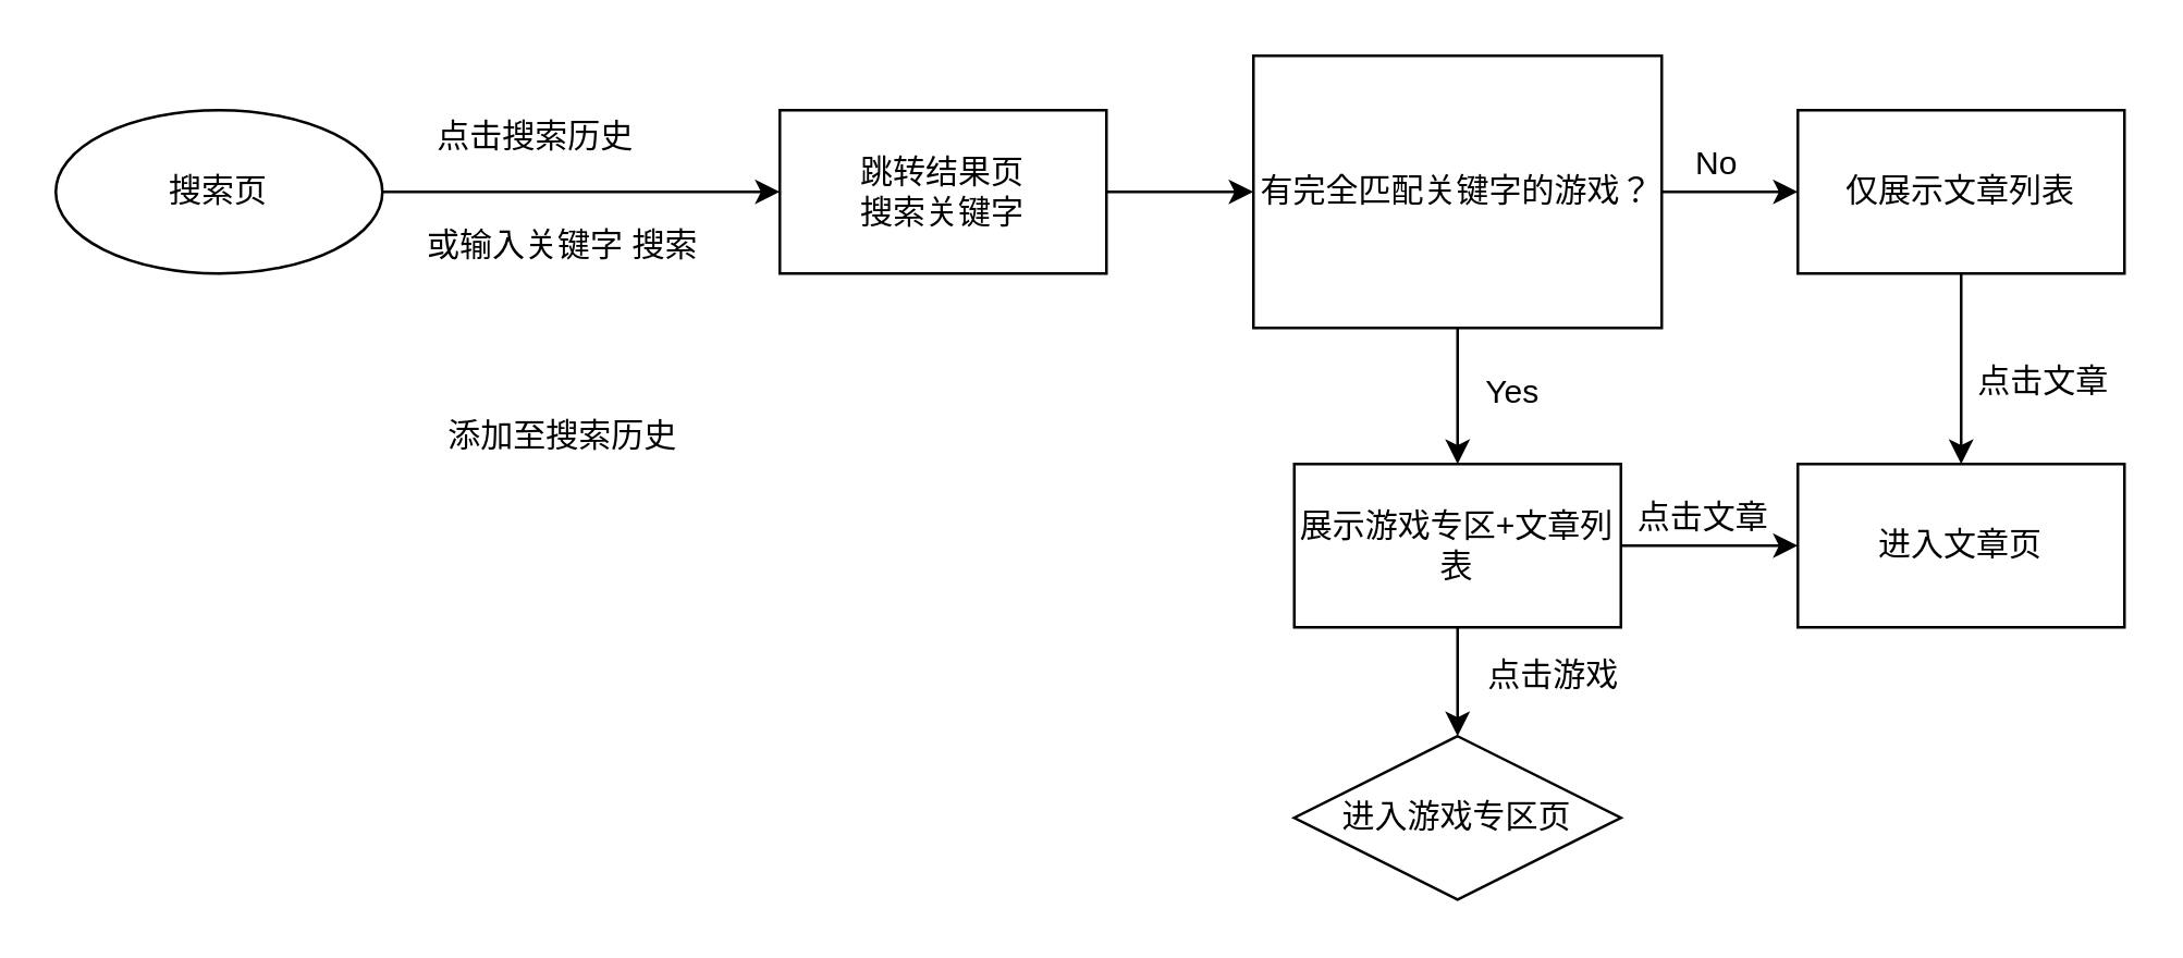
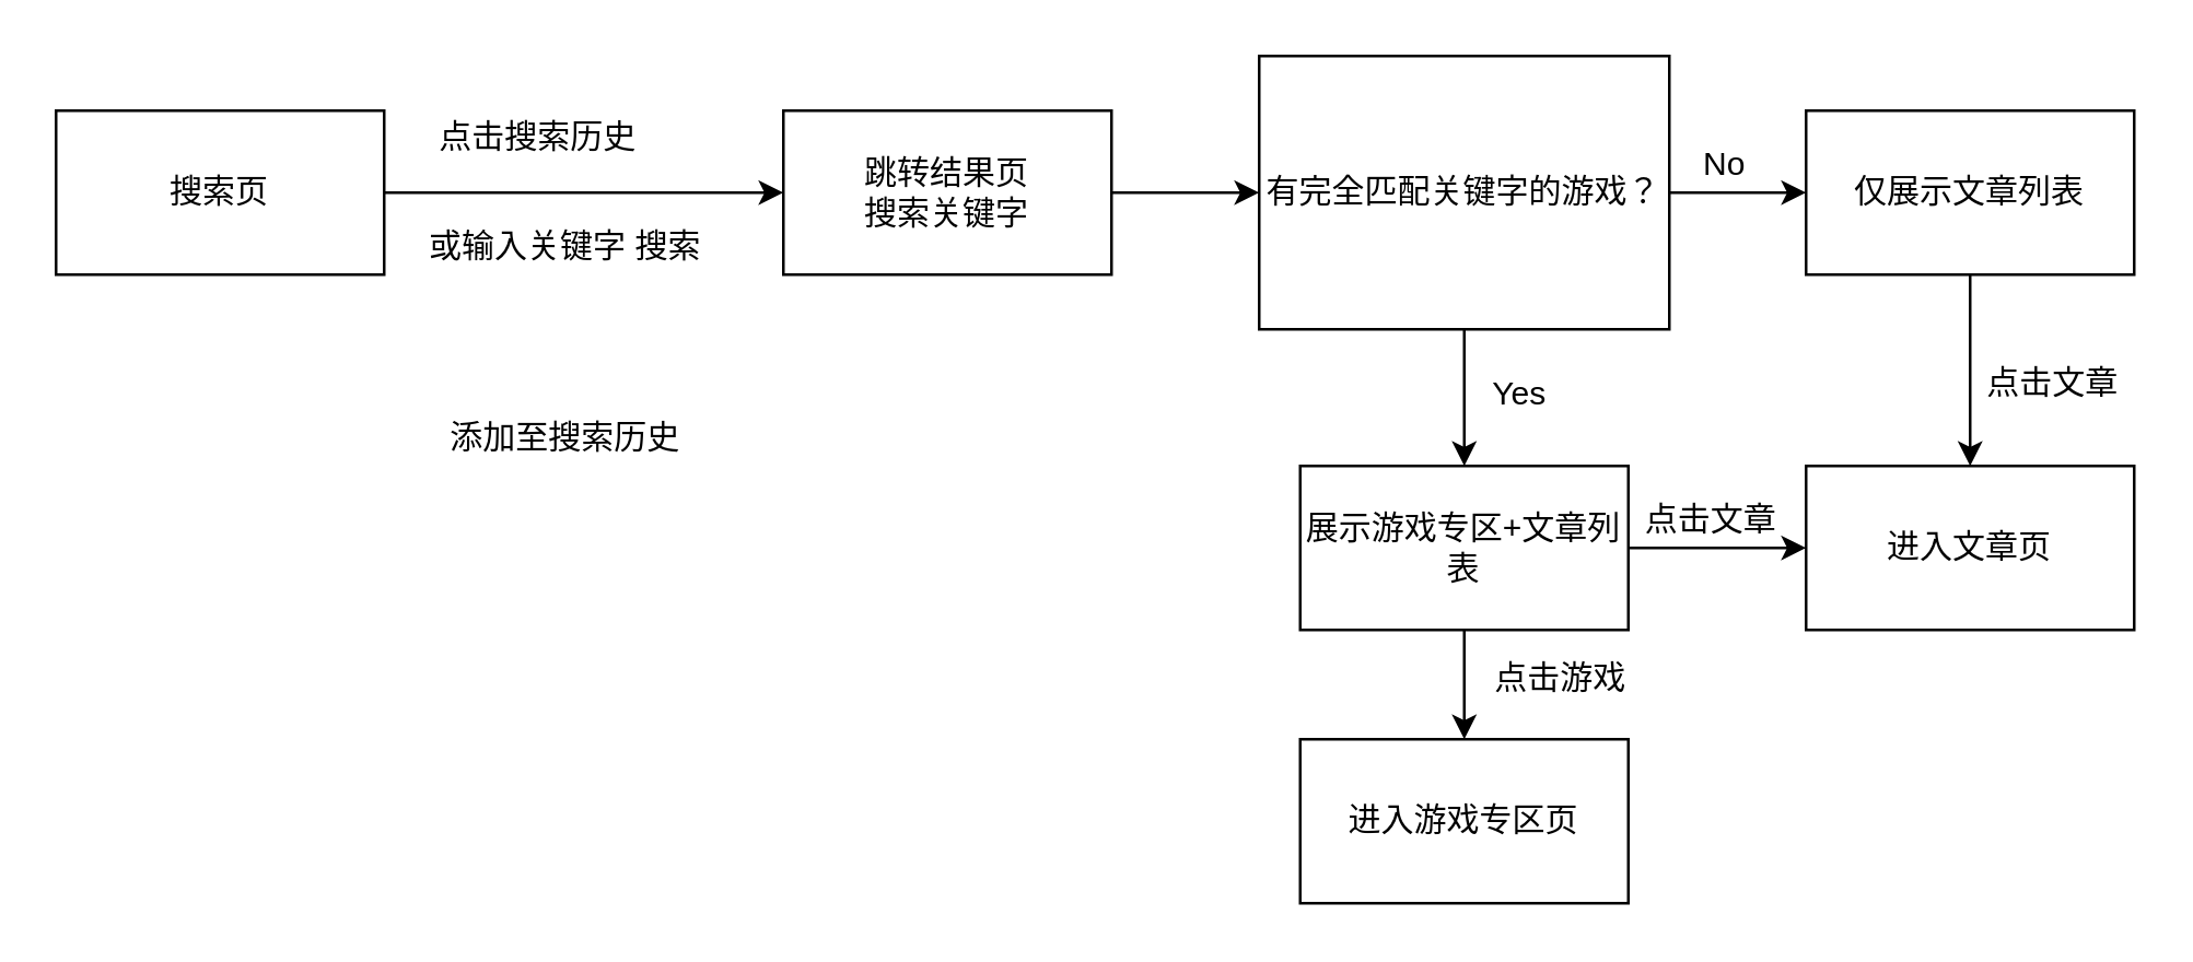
  <mxCell id="0" />
  <mxCell id="1" parent="0" />
  <mxCell id="2" value="" style="edgeStyle=orthogonalEdgeStyle;rounded=0;orthogonalLoop=1;jettySize=auto;html=1;" edge="1" parent="1" source="3" target="5"><mxGeometry relative="1" as="geometry" /></mxCell>
- <mxCell id="3" value="搜索页" style="ellipse;whiteSpace=wrap;html=1;" vertex="1" parent="1"><mxGeometry y="40" width="120" height="60" as="geometry" x="20" /></mxCell>
+ <mxCell id="3" value="搜索页" style="rounded=0;whiteSpace=wrap;html=1;" vertex="1" parent="1"><mxGeometry y="40" width="120" height="60" as="geometry" x="20" /></mxCell>
  <mxCell id="4" value="" style="edgeStyle=orthogonalEdgeStyle;rounded=0;orthogonalLoop=1;jettySize=auto;html=1;" edge="1" parent="1" source="5" target="11"><mxGeometry relative="1" as="geometry" /></mxCell>
  <mxCell id="5" value="跳转结果页&lt;br&gt;搜索关键字" style="rounded=0;whiteSpace=wrap;html=1;" vertex="1" parent="1"><mxGeometry x="286" y="40" width="120" height="60" as="geometry" /></mxCell>
  <mxCell id="6" value="点击搜索历史" style="text;html=1;align=center;verticalAlign=middle;resizable=0;points=[];autosize=1;" vertex="1" parent="1"><mxGeometry x="151" y="40" width="90" height="20" as="geometry" /></mxCell>
  <mxCell id="7" value="或输入关键字 搜索" style="text;html=1;align=center;verticalAlign=middle;resizable=0;points=[];autosize=1;" vertex="1" parent="1"><mxGeometry x="151" y="80" width="110" height="20" as="geometry" /></mxCell>
  <mxCell id="8" value="添加至搜索历史" style="text;html=1;align=center;verticalAlign=middle;resizable=0;points=[];autosize=1;" vertex="1" parent="1"><mxGeometry x="156" y="150" width="100" height="20" as="geometry" /></mxCell>
  <mxCell id="9" value="" style="edgeStyle=orthogonalEdgeStyle;rounded=0;orthogonalLoop=1;jettySize=auto;html=1;" edge="1" parent="1" source="11" target="14"><mxGeometry relative="1" as="geometry" /></mxCell>
  <mxCell id="10" value="" style="edgeStyle=orthogonalEdgeStyle;rounded=0;orthogonalLoop=1;jettySize=auto;html=1;" edge="1" parent="1" source="11" target="18"><mxGeometry relative="1" as="geometry" /></mxCell>
  <mxCell id="11" value="有完全匹配关键字的游戏？" style="whiteSpace=wrap;html=1;rounded=0;" vertex="1" parent="1"><mxGeometry x="460" y="20" width="150" height="100" as="geometry" /></mxCell>
  <mxCell id="12" style="edgeStyle=orthogonalEdgeStyle;rounded=0;orthogonalLoop=1;jettySize=auto;html=1;entryX=0;entryY=0.5;entryDx=0;entryDy=0;" edge="1" parent="1" source="14" target="19"><mxGeometry relative="1" as="geometry" /></mxCell>
  <mxCell id="13" value="" style="edgeStyle=orthogonalEdgeStyle;rounded=0;orthogonalLoop=1;jettySize=auto;html=1;" edge="1" parent="1" source="14" target="15"><mxGeometry relative="1" as="geometry" /></mxCell>
  <mxCell id="14" value="展示游戏专区+文章列表" style="rounded=0;whiteSpace=wrap;html=1;" vertex="1" parent="1"><mxGeometry x="475" y="170" width="120" height="60" as="geometry" /></mxCell>
- <mxCell id="15" value="进入游戏专区页" style="rhombus;whiteSpace=wrap;html=1;" vertex="1" parent="1"><mxGeometry x="475" y="270" width="120" height="60" as="geometry" /></mxCell>
+ <mxCell id="15" value="进入游戏专区页" style="rounded=0;whiteSpace=wrap;html=1;" vertex="1" parent="1"><mxGeometry x="475" y="270" width="120" height="60" as="geometry" /></mxCell>
  <mxCell id="16" value="Yes" style="text;html=1;align=center;verticalAlign=middle;resizable=0;points=[];autosize=1;" vertex="1" parent="1"><mxGeometry x="540" y="134" width="30" height="20" as="geometry" /></mxCell>
  <mxCell id="17" value="" style="edgeStyle=orthogonalEdgeStyle;rounded=0;orthogonalLoop=1;jettySize=auto;html=1;" edge="1" parent="1" source="18" target="19"><mxGeometry relative="1" as="geometry" /></mxCell>
  <mxCell id="18" value="仅展示文章列表" style="rounded=0;whiteSpace=wrap;html=1;" vertex="1" parent="1"><mxGeometry x="660" y="40" width="120" height="60" as="geometry" /></mxCell>
  <mxCell id="19" value="进入文章页" style="rounded=0;whiteSpace=wrap;html=1;" vertex="1" parent="1"><mxGeometry x="660" y="170" width="120" height="60" as="geometry" /></mxCell>
  <mxCell id="20" value="No" style="text;html=1;align=center;verticalAlign=middle;resizable=0;points=[];autosize=1;" vertex="1" parent="1"><mxGeometry x="615" y="50" width="30" height="20" as="geometry" /></mxCell>
  <mxCell id="21" value="点击文章" style="text;html=1;align=center;verticalAlign=middle;resizable=0;points=[];autosize=1;" vertex="1" parent="1"><mxGeometry x="720" y="130" width="60" height="20" as="geometry" /></mxCell>
  <mxCell id="22" value="点击文章" style="text;html=1;align=center;verticalAlign=middle;resizable=0;points=[];autosize=1;" vertex="1" parent="1"><mxGeometry x="595" y="180" width="60" height="20" as="geometry" /></mxCell>
  <mxCell id="23" value="点击游戏" style="text;html=1;align=center;verticalAlign=middle;resizable=0;points=[];autosize=1;" vertex="1" parent="1"><mxGeometry x="540" y="238" width="60" height="20" as="geometry" /></mxCell>
